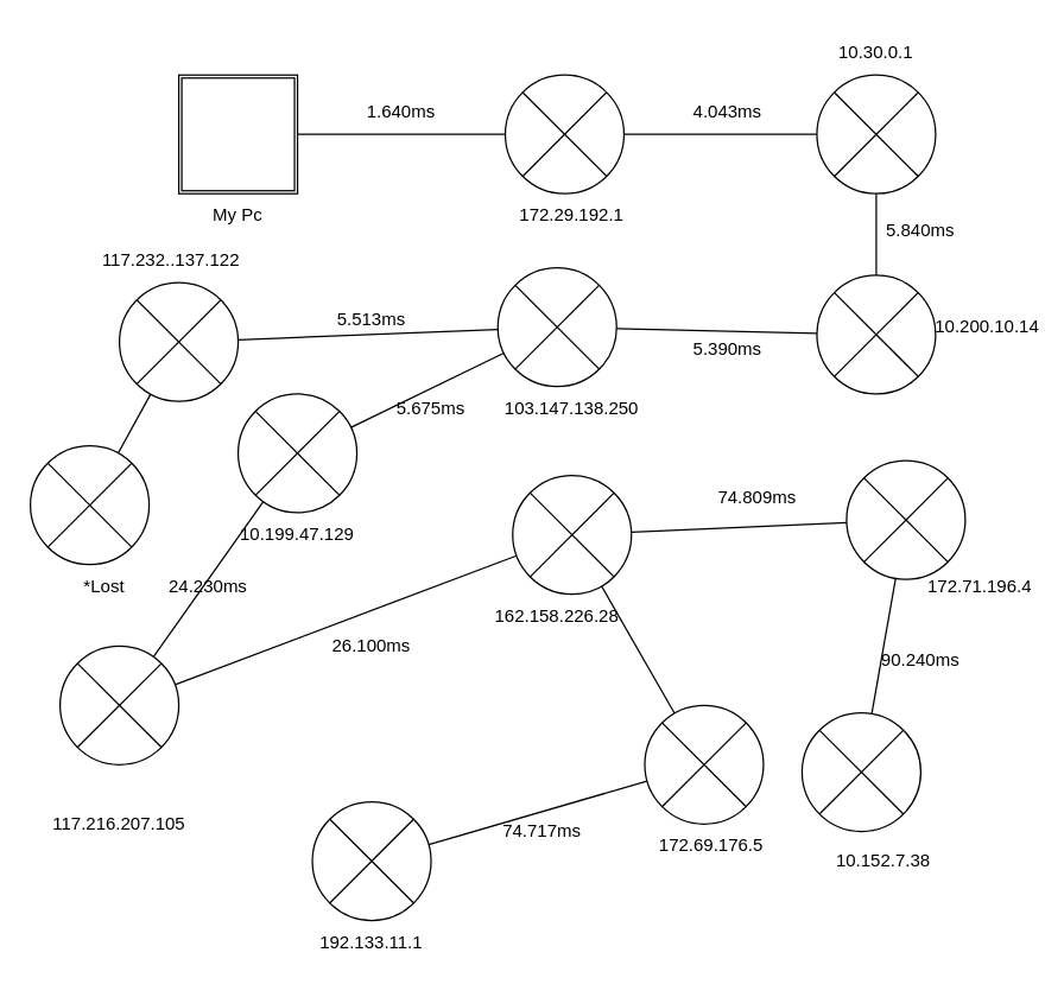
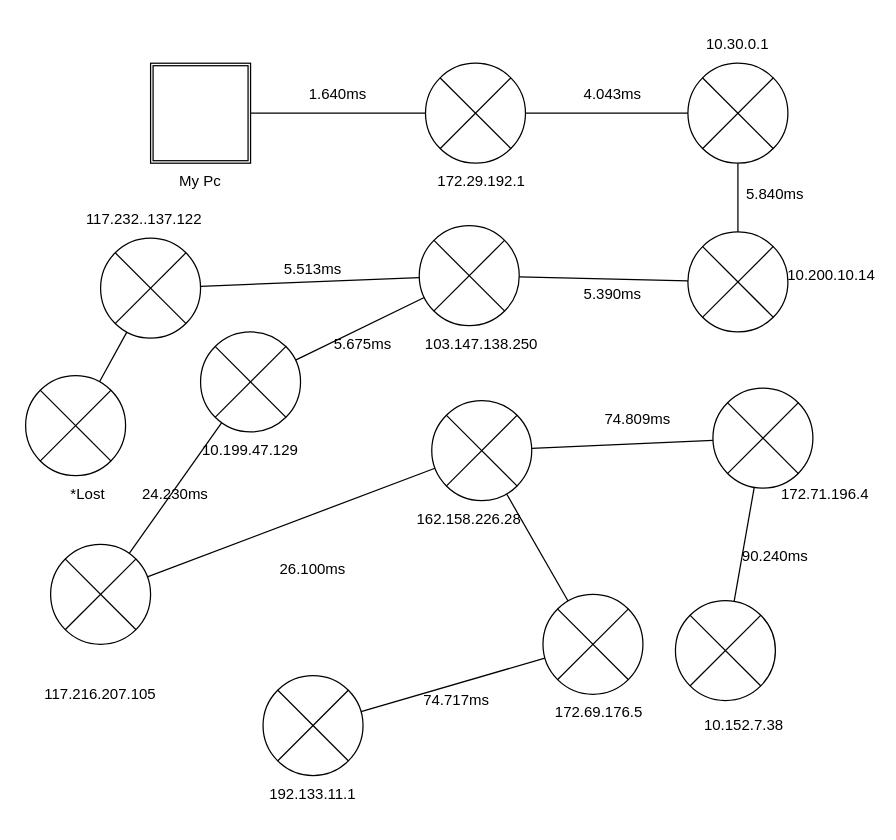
  <mxCell id="0" />
  <mxCell id="1" parent="0" />
  <mxCell id="2" value="" style="shape=ext;double=1;whiteSpace=wrap;html=1;aspect=fixed;" vertex="1" parent="1"><mxGeometry x="120" y="50" width="80" height="80" as="geometry" /></mxCell>
  <mxCell id="3" value="" style="shape=sumEllipse;perimeter=ellipsePerimeter;whiteSpace=wrap;html=1;backgroundOutline=1;" vertex="1" parent="1"><mxGeometry x="340" y="50" width="80" height="80" as="geometry" /></mxCell>
  <mxCell id="4" value="" style="shape=sumEllipse;perimeter=ellipsePerimeter;whiteSpace=wrap;html=1;backgroundOutline=1;" vertex="1" parent="1"><mxGeometry x="550" y="50" width="80" height="80" as="geometry" /></mxCell>
  <mxCell id="5" value="" style="shape=sumEllipse;perimeter=ellipsePerimeter;whiteSpace=wrap;html=1;backgroundOutline=1;" vertex="1" parent="1"><mxGeometry x="335" y="180" width="80" height="80" as="geometry" /></mxCell>
  <mxCell id="6" value="" style="shape=sumEllipse;perimeter=ellipsePerimeter;whiteSpace=wrap;html=1;backgroundOutline=1;" vertex="1" parent="1"><mxGeometry x="550" y="185" width="80" height="80" as="geometry" /></mxCell>
  <mxCell id="7" value="" style="shape=sumEllipse;perimeter=ellipsePerimeter;whiteSpace=wrap;html=1;backgroundOutline=1;" vertex="1" parent="1"><mxGeometry x="80" y="190" width="80" height="80" as="geometry" /></mxCell>
  <mxCell id="8" value="" style="shape=sumEllipse;perimeter=ellipsePerimeter;whiteSpace=wrap;html=1;backgroundOutline=1;" vertex="1" parent="1"><mxGeometry x="345" y="320" width="80" height="80" as="geometry" /></mxCell>
  <mxCell id="9" value="" style="shape=sumEllipse;perimeter=ellipsePerimeter;whiteSpace=wrap;html=1;backgroundOutline=1;" vertex="1" parent="1"><mxGeometry x="570" y="310" width="80" height="80" as="geometry" /></mxCell>
  <mxCell id="10" value="" style="shape=sumEllipse;perimeter=ellipsePerimeter;whiteSpace=wrap;html=1;backgroundOutline=1;" vertex="1" parent="1"><mxGeometry x="40" y="435" width="80" height="80" as="geometry" /></mxCell>
  <mxCell id="11" value="" style="endArrow=none;html=1;rounded=0;" edge="1" parent="1" source="2" target="3"><mxGeometry width="50" height="50" relative="1" as="geometry"><mxPoint x="360" y="380" as="sourcePoint" /><mxPoint x="410" y="330" as="targetPoint" /></mxGeometry></mxCell>
  <mxCell id="12" value="" style="endArrow=none;html=1;rounded=0;" edge="1" parent="1" source="3" target="4"><mxGeometry width="50" height="50" relative="1" as="geometry"><mxPoint x="210" y="100" as="sourcePoint" /><mxPoint x="350" y="100" as="targetPoint" /></mxGeometry></mxCell>
  <mxCell id="13" value="" style="endArrow=none;html=1;rounded=0;" edge="1" parent="1" source="6" target="4"><mxGeometry width="50" height="50" relative="1" as="geometry"><mxPoint x="220" y="110" as="sourcePoint" /><mxPoint x="360" y="110" as="targetPoint" /></mxGeometry></mxCell>
  <mxCell id="14" value="" style="endArrow=none;html=1;rounded=0;" edge="1" parent="1" source="5" target="6"><mxGeometry width="50" height="50" relative="1" as="geometry"><mxPoint x="230" y="120" as="sourcePoint" /><mxPoint x="370" y="120" as="targetPoint" /></mxGeometry></mxCell>
  <mxCell id="15" value="" style="endArrow=none;html=1;rounded=0;" edge="1" parent="1" source="7" target="5"><mxGeometry width="50" height="50" relative="1" as="geometry"><mxPoint x="240" y="130" as="sourcePoint" /><mxPoint x="380" y="130" as="targetPoint" /></mxGeometry></mxCell>
  <mxCell id="16" value="" style="endArrow=none;html=1;rounded=0;" edge="1" parent="1" source="7" target="53"><mxGeometry width="50" height="50" relative="1" as="geometry"><mxPoint x="250" y="140" as="sourcePoint" /><mxPoint x="390" y="140" as="targetPoint" /></mxGeometry></mxCell>
  <mxCell id="17" value="" style="endArrow=none;html=1;rounded=0;" edge="1" parent="1" source="10" target="8"><mxGeometry width="50" height="50" relative="1" as="geometry"><mxPoint x="260" y="150" as="sourcePoint" /><mxPoint x="400" y="150" as="targetPoint" /></mxGeometry></mxCell>
  <mxCell id="18" value="" style="endArrow=none;html=1;rounded=0;" edge="1" parent="1" source="8" target="9"><mxGeometry width="50" height="50" relative="1" as="geometry"><mxPoint x="270" y="160" as="sourcePoint" /><mxPoint x="410" y="160" as="targetPoint" /></mxGeometry></mxCell>
  <mxCell id="19" value="My Pc" style="text;strokeColor=none;align=center;fillColor=none;html=1;verticalAlign=middle;whiteSpace=wrap;rounded=0;" vertex="1" parent="1"><mxGeometry x="130" y="130" width="60" height="30" as="geometry" /></mxCell>
  <mxCell id="20" value="10.30.0.1" style="text;strokeColor=none;align=center;fillColor=none;html=1;verticalAlign=middle;whiteSpace=wrap;rounded=0;" vertex="1" parent="1"><mxGeometry x="560" y="20" width="60" height="30" as="geometry" /></mxCell>
  <mxCell id="21" value="10.200.10.14" style="text;strokeColor=none;align=center;fillColor=none;html=1;verticalAlign=middle;whiteSpace=wrap;rounded=0;" vertex="1" parent="1"><mxGeometry x="635" y="205" width="60" height="30" as="geometry" /></mxCell>
  <mxCell id="22" value="103.147.138.250" style="text;strokeColor=none;align=center;fillColor=none;html=1;verticalAlign=middle;whiteSpace=wrap;rounded=0;" vertex="1" parent="1"><mxGeometry x="355" y="260" width="60" height="30" as="geometry" /></mxCell>
  <mxCell id="23" value="117.232..137.122" style="text;strokeColor=none;align=center;fillColor=none;html=1;verticalAlign=middle;whiteSpace=wrap;rounded=0;" vertex="1" parent="1"><mxGeometry x="85" y="160" width="60" height="30" as="geometry" /></mxCell>
  <mxCell id="24" value="117.216.207.105" style="text;strokeColor=none;align=center;fillColor=none;html=1;verticalAlign=middle;whiteSpace=wrap;rounded=0;" vertex="1" parent="1"><mxGeometry x="50" y="540" width="60" height="30" as="geometry" /></mxCell>
  <mxCell id="25" value="162.158.226.28" style="text;strokeColor=none;align=center;fillColor=none;html=1;verticalAlign=middle;whiteSpace=wrap;rounded=0;" vertex="1" parent="1"><mxGeometry x="345" y="400" width="60" height="30" as="geometry" /></mxCell>
  <mxCell id="26" value="172.29.192.1" style="text;strokeColor=none;align=center;fillColor=none;html=1;verticalAlign=middle;whiteSpace=wrap;rounded=0;" vertex="1" parent="1"><mxGeometry x="355" y="130" width="60" height="30" as="geometry" /></mxCell>
  <mxCell id="27" value="" style="shape=sumEllipse;perimeter=ellipsePerimeter;whiteSpace=wrap;html=1;backgroundOutline=1;" vertex="1" parent="1"><mxGeometry x="540" y="480" width="80" height="80" as="geometry" /></mxCell>
  <mxCell id="28" value="" style="shape=sumEllipse;perimeter=ellipsePerimeter;whiteSpace=wrap;html=1;backgroundOutline=1;" vertex="1" parent="1"><mxGeometry x="434" y="475" width="80" height="80" as="geometry" /></mxCell>
  <mxCell id="29" value="" style="endArrow=none;html=1;rounded=0;" edge="1" parent="1" source="28" target="8"><mxGeometry width="50" height="50" relative="1" as="geometry"><mxPoint x="360" y="580" as="sourcePoint" /><mxPoint x="410" y="530" as="targetPoint" /></mxGeometry></mxCell>
  <mxCell id="30" value="" style="endArrow=none;html=1;rounded=0;" edge="1" parent="1" source="27" target="9"><mxGeometry width="50" height="50" relative="1" as="geometry"><mxPoint x="360" y="580" as="sourcePoint" /><mxPoint x="410" y="530" as="targetPoint" /></mxGeometry></mxCell>
  <mxCell id="31" value="10.152.7.38" style="text;strokeColor=none;align=center;fillColor=none;html=1;verticalAlign=middle;whiteSpace=wrap;rounded=0;" vertex="1" parent="1"><mxGeometry x="565" y="565" width="60" height="30" as="geometry" /></mxCell>
  <mxCell id="32" value="172.69.176.5" style="text;strokeColor=none;align=center;fillColor=none;html=1;verticalAlign=middle;whiteSpace=wrap;rounded=0;" vertex="1" parent="1"><mxGeometry x="449" y="555" width="60" height="30" as="geometry" /></mxCell>
  <mxCell id="33" value="" style="shape=sumEllipse;perimeter=ellipsePerimeter;whiteSpace=wrap;html=1;backgroundOutline=1;" vertex="1" parent="1"><mxGeometry x="210" y="540" width="80" height="80" as="geometry" /></mxCell>
  <mxCell id="34" value="" style="endArrow=none;html=1;rounded=0;" edge="1" parent="1" source="28" target="33"><mxGeometry width="50" height="50" relative="1" as="geometry"><mxPoint x="510" y="564" as="sourcePoint" /><mxPoint x="575" y="506" as="targetPoint" /></mxGeometry></mxCell>
  <mxCell id="35" value="192.133.11.1" style="text;strokeColor=none;align=center;fillColor=none;html=1;verticalAlign=middle;whiteSpace=wrap;rounded=0;" vertex="1" parent="1"><mxGeometry x="220" y="620" width="60" height="30" as="geometry" /></mxCell>
  <mxCell id="36" value="1.640ms" style="text;strokeColor=none;align=center;fillColor=none;html=1;verticalAlign=middle;whiteSpace=wrap;rounded=0;" vertex="1" parent="1"><mxGeometry x="240" y="60" width="60" height="30" as="geometry" /></mxCell>
  <mxCell id="37" value="4.043ms" style="text;strokeColor=none;align=center;fillColor=none;html=1;verticalAlign=middle;whiteSpace=wrap;rounded=0;" vertex="1" parent="1"><mxGeometry x="460" y="60" width="60" height="30" as="geometry" /></mxCell>
  <mxCell id="38" value="5.840ms" style="text;strokeColor=none;align=center;fillColor=none;html=1;verticalAlign=middle;whiteSpace=wrap;rounded=0;" vertex="1" parent="1"><mxGeometry x="590" y="140" width="60" height="30" as="geometry" /></mxCell>
  <mxCell id="39" value="5.390ms" style="text;strokeColor=none;align=center;fillColor=none;html=1;verticalAlign=middle;whiteSpace=wrap;rounded=0;" vertex="1" parent="1"><mxGeometry x="460" y="220" width="60" height="30" as="geometry" /></mxCell>
  <mxCell id="40" value="5.513ms" style="text;strokeColor=none;align=center;fillColor=none;html=1;verticalAlign=middle;whiteSpace=wrap;rounded=0;" vertex="1" parent="1"><mxGeometry x="220" y="200" width="60" height="30" as="geometry" /></mxCell>
  <mxCell id="41" value="*Lost" style="text;strokeColor=none;align=center;fillColor=none;html=1;verticalAlign=middle;whiteSpace=wrap;rounded=0;" vertex="1" parent="1"><mxGeometry x="40" y="380" width="60" height="30" as="geometry" /></mxCell>
- <mxCell id="42" value="26.100ms" style="text;strokeColor=none;align=center;fillColor=none;html=1;verticalAlign=middle;whiteSpace=wrap;rounded=0;" vertex="1" parent="1"><mxGeometry x="220" y="420" width="60" height="30" as="geometry" /></mxCell>
+ <mxCell id="42" value="26.100ms" style="text;strokeColor=none;align=center;fillColor=none;html=1;verticalAlign=middle;whiteSpace=wrap;rounded=0;" vertex="1" parent="1"><mxGeometry x="220" y="440" width="60" height="30" as="geometry" /></mxCell>
  <mxCell id="43" value="90.240ms" style="text;strokeColor=none;align=center;fillColor=none;html=1;verticalAlign=middle;whiteSpace=wrap;rounded=0;" vertex="1" parent="1"><mxGeometry x="590" y="430" width="60" height="30" as="geometry" /></mxCell>
  <mxCell id="44" value="74.809ms" style="text;strokeColor=none;align=center;fillColor=none;html=1;verticalAlign=middle;whiteSpace=wrap;rounded=0;" vertex="1" parent="1"><mxGeometry x="480" y="320" width="60" height="30" as="geometry" /></mxCell>
  <mxCell id="45" value="74.717ms" style="text;strokeColor=none;align=center;fillColor=none;html=1;verticalAlign=middle;whiteSpace=wrap;rounded=0;" vertex="1" parent="1"><mxGeometry x="335" y="545" width="60" height="30" as="geometry" /></mxCell>
  <mxCell id="46" value="" style="shape=sumEllipse;perimeter=ellipsePerimeter;whiteSpace=wrap;html=1;backgroundOutline=1;" vertex="1" parent="1"><mxGeometry x="160" y="265" width="80" height="80" as="geometry" /></mxCell>
  <mxCell id="47" value="10.199.47.129" style="text;strokeColor=none;align=center;fillColor=none;html=1;verticalAlign=middle;whiteSpace=wrap;rounded=0;" vertex="1" parent="1"><mxGeometry x="170" y="345" width="60" height="30" as="geometry" /></mxCell>
  <mxCell id="48" value="" style="endArrow=none;html=1;rounded=0;" edge="1" parent="1" source="46" target="5"><mxGeometry width="50" height="50" relative="1" as="geometry"><mxPoint x="330" y="280" as="sourcePoint" /><mxPoint x="380" y="230" as="targetPoint" /></mxGeometry></mxCell>
  <mxCell id="49" value="" style="endArrow=none;html=1;rounded=0;" edge="1" parent="1" source="10" target="46"><mxGeometry width="50" height="50" relative="1" as="geometry"><mxPoint x="330" y="280" as="sourcePoint" /><mxPoint x="380" y="230" as="targetPoint" /></mxGeometry></mxCell>
  <mxCell id="50" value="172.71.196.4" style="text;strokeColor=none;align=center;fillColor=none;html=1;verticalAlign=middle;whiteSpace=wrap;rounded=0;" vertex="1" parent="1"><mxGeometry x="630" y="380" width="60" height="30" as="geometry" /></mxCell>
  <mxCell id="51" value="5.675ms" style="text;strokeColor=none;align=center;fillColor=none;html=1;verticalAlign=middle;whiteSpace=wrap;rounded=0;" vertex="1" parent="1"><mxGeometry x="260" y="260" width="60" height="30" as="geometry" /></mxCell>
  <mxCell id="52" value="24.230ms" style="text;strokeColor=none;align=center;fillColor=none;html=1;verticalAlign=middle;whiteSpace=wrap;rounded=0;" vertex="1" parent="1"><mxGeometry x="110" y="380" width="60" height="30" as="geometry" /></mxCell>
  <mxCell id="53" value="" style="shape=sumEllipse;perimeter=ellipsePerimeter;whiteSpace=wrap;html=1;backgroundOutline=1;" vertex="1" parent="1"><mxGeometry y="300" width="80" height="80" as="geometry" x="20" /></mxCell>
